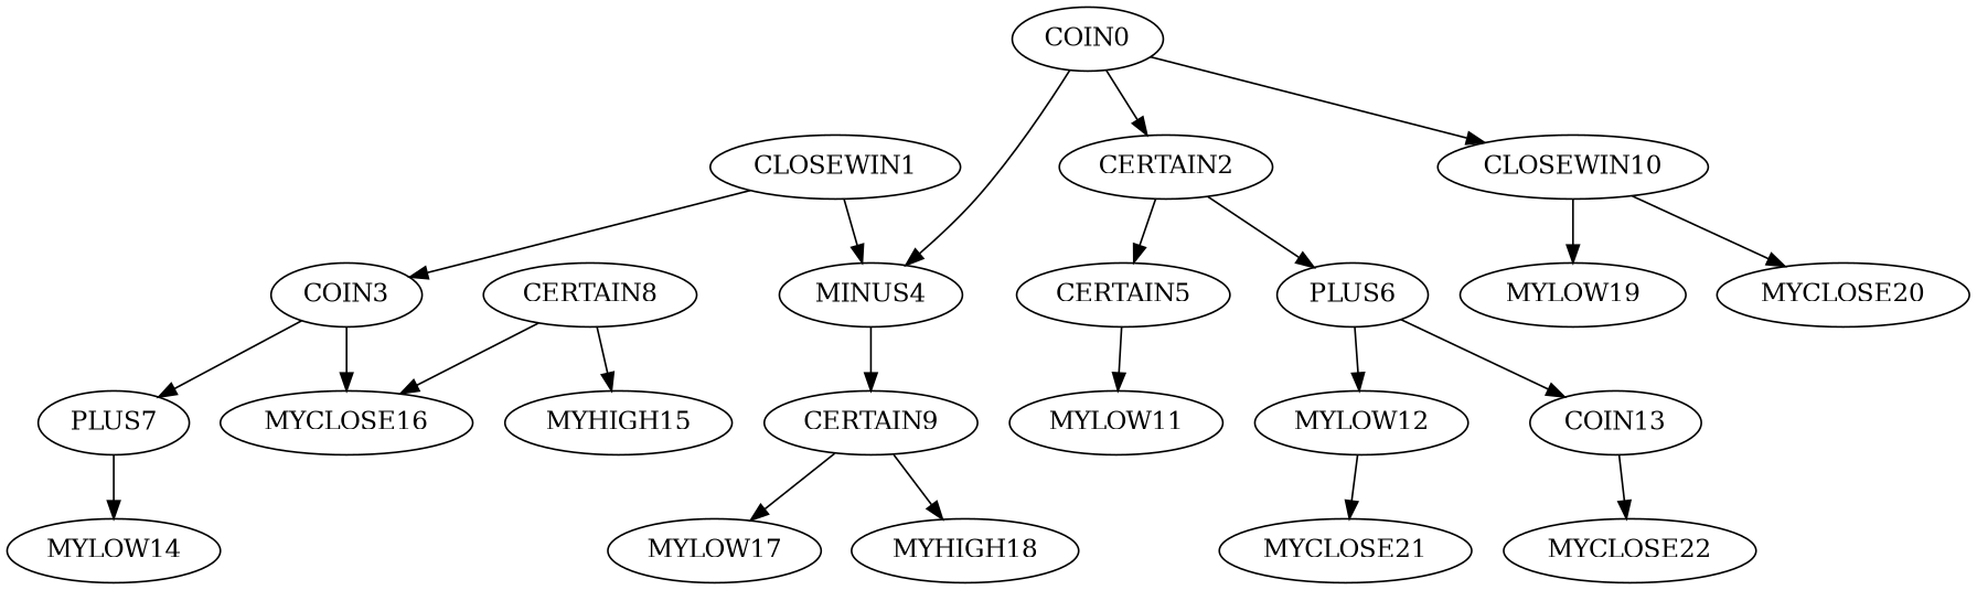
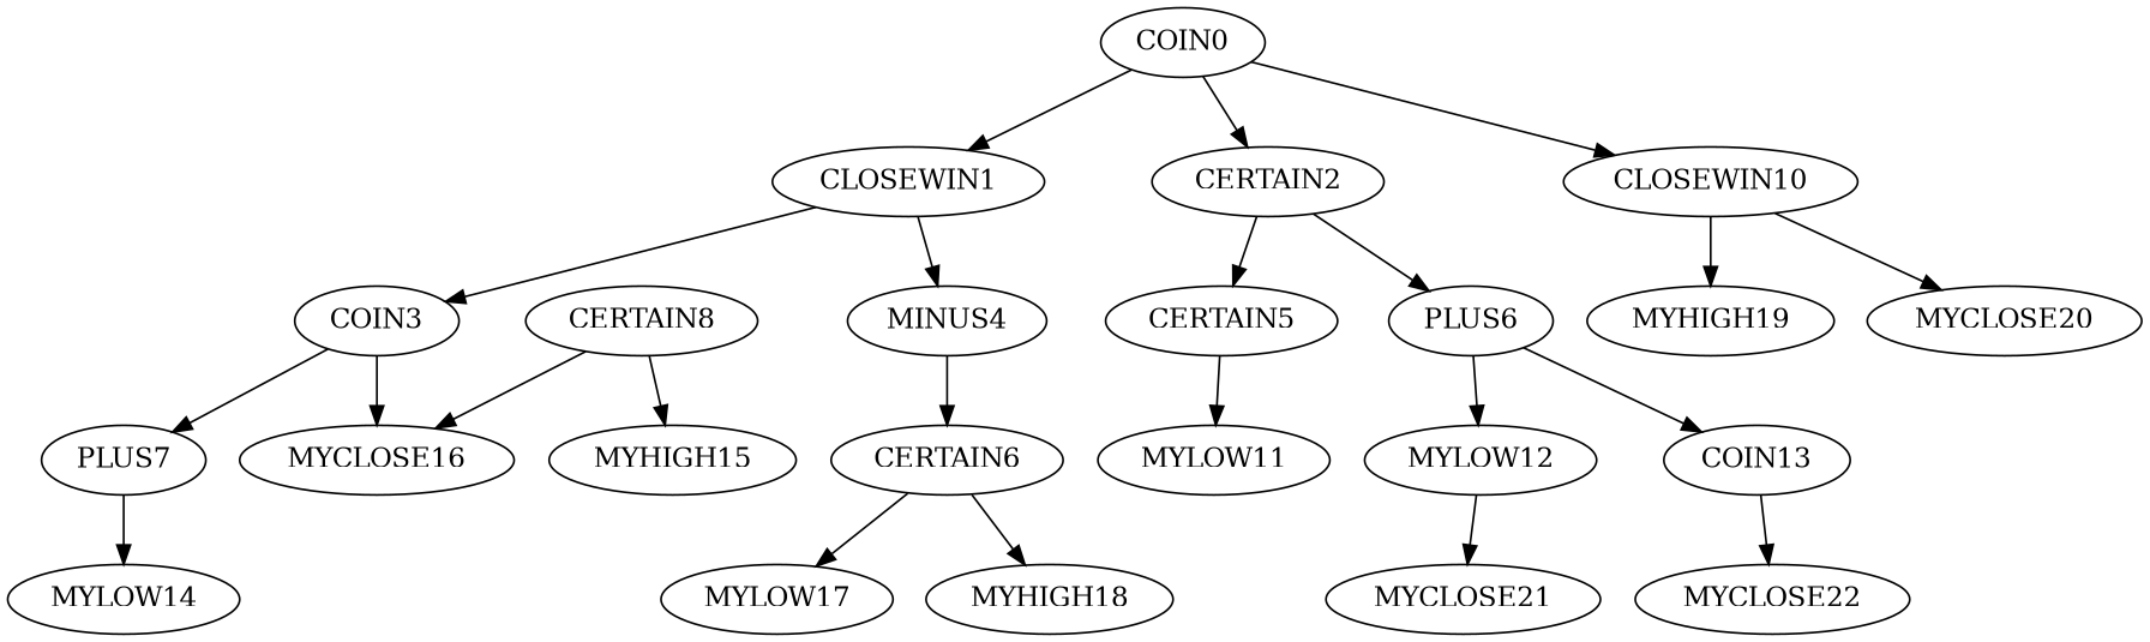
  digraph {
    COIN0
    CLOSEWIN1
    CERTAIN2
    CLOSEWIN10
    COIN3
    MINUS4
    CERTAIN5
    n8 [label=PLUS6]
    PLUS7
    MYCLOSE16
-   CERTAIN9
+   CERTAIN9 [label=CERTAIN6]
    MYLOW11
    MYLOW12
    COIN13
    MYLOW14
    CERTAIN8
    MYHIGH15
    MYLOW17
    MYHIGH18
-   MYLOW19
+   MYLOW19 [label=MYHIGH19]
    MYCLOSE20
    MYCLOSE21
    MYCLOSE22
-   COIN0 -> MINUS4
+   COIN0 -> CLOSEWIN1
    COIN0 -> CERTAIN2
    COIN0 -> CLOSEWIN10
    CLOSEWIN1 -> COIN3
    CLOSEWIN1 -> MINUS4
    CERTAIN2 -> CERTAIN5
    CERTAIN2 -> n8
    CLOSEWIN10 -> MYLOW19
    CLOSEWIN10 -> MYCLOSE20
    COIN3 -> PLUS7
    COIN3 -> MYCLOSE16
    MINUS4 -> CERTAIN9
    CERTAIN5 -> MYLOW11
    n8 -> MYLOW12
    n8 -> COIN13
    PLUS7 -> MYLOW14
    CERTAIN9 -> MYLOW17
    CERTAIN9 -> MYHIGH18
    MYLOW12 -> MYCLOSE21
    COIN13 -> MYCLOSE22
    CERTAIN8 -> MYCLOSE16
    CERTAIN8 -> MYHIGH15
  }
